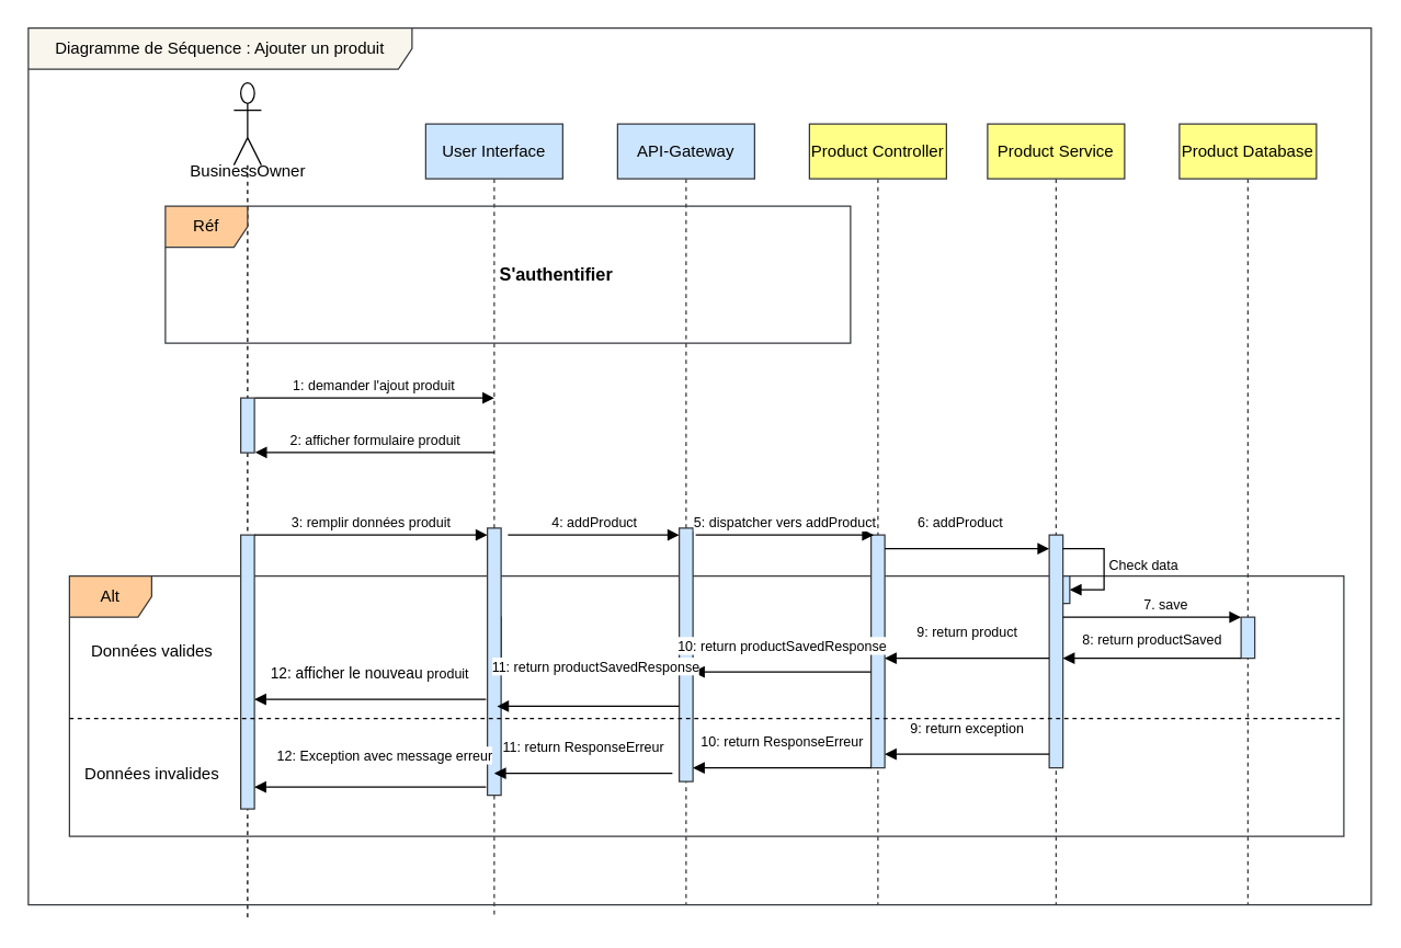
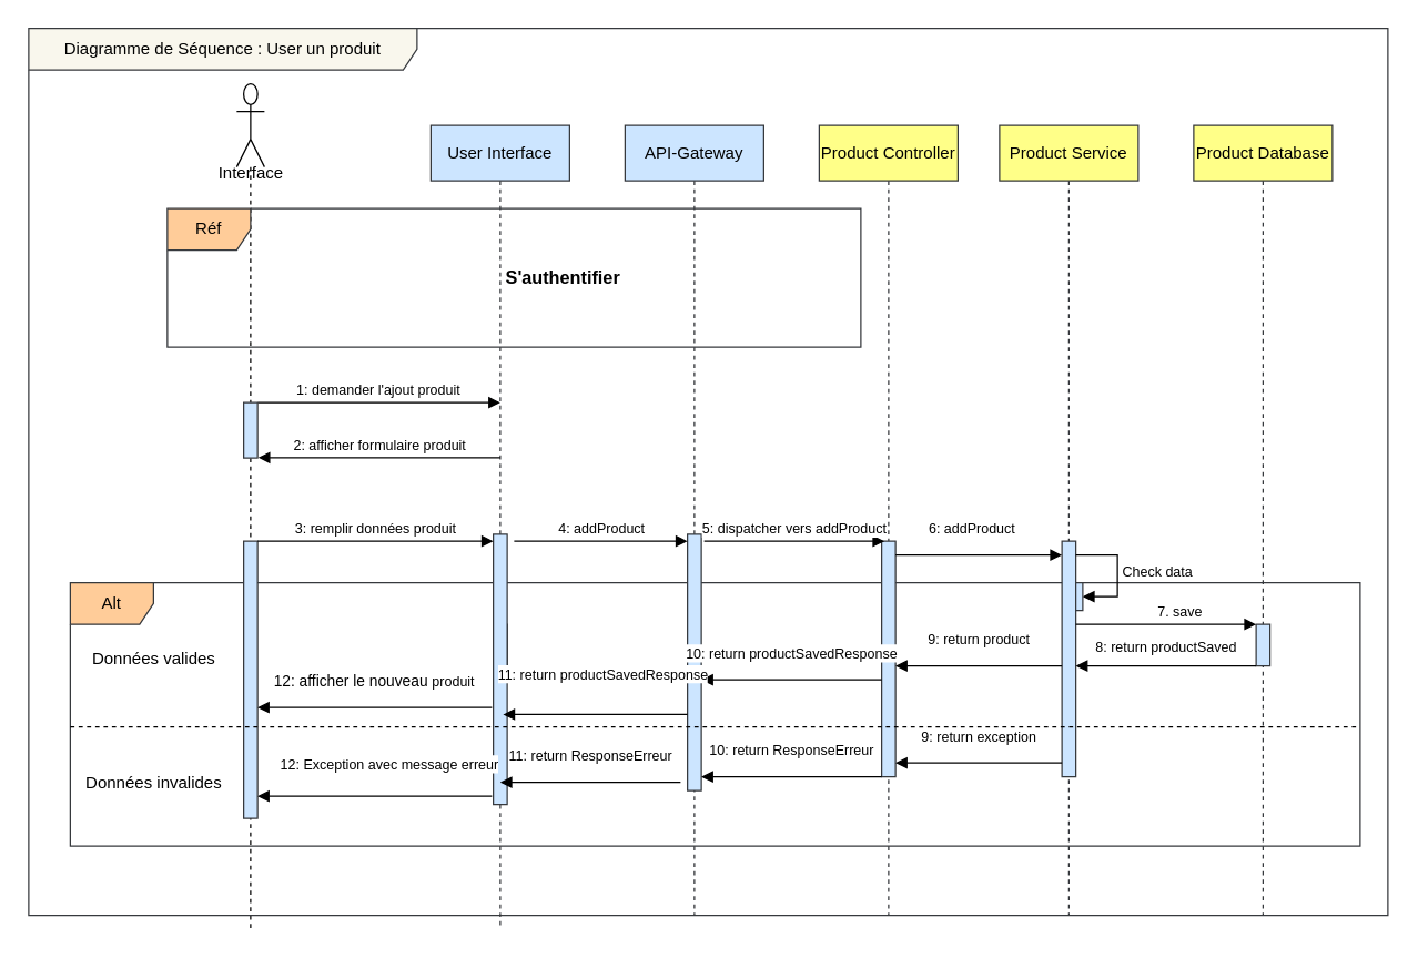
  <mxCell id="0" />
  <mxCell id="1" parent="0" />
  <mxCell id="2" value="Alt" style="shape=umlFrame;whiteSpace=wrap;html=1;pointerEvents=0;fillColor=#ffcc99;strokeColor=#36393d;" vertex="1" parent="1"><mxGeometry x="50" y="420" width="930" height="190" as="geometry" /></mxCell>
  <mxCell id="3" value="" style="shape=umlLifeline;perimeter=lifelinePerimeter;whiteSpace=wrap;html=1;container=1;dropTarget=0;collapsible=0;recursiveResize=0;outlineConnect=0;portConstraint=eastwest;newEdgeStyle={&quot;curved&quot;:0,&quot;rounded&quot;:0};participant=umlActor;size=60;" vertex="1" parent="1"><mxGeometry x="170" y="60" width="20" height="610" as="geometry" /></mxCell>
  <mxCell id="4" value="" style="html=1;points=[[0,0,0,0,5],[0,1,0,0,-5],[1,0,0,0,5],[1,1,0,0,-5]];perimeter=orthogonalPerimeter;outlineConnect=0;targetShapes=umlLifeline;portConstraint=eastwest;newEdgeStyle={&quot;curved&quot;:0,&quot;rounded&quot;:0};fillColor=#cce5ff;strokeColor=#36393d;" vertex="1" parent="3"><mxGeometry x="5" y="230" width="10" height="40" as="geometry" /></mxCell>
  <mxCell id="5" value="" style="html=1;points=[[0,0,0,0,5],[0,1,0,0,-5],[1,0,0,0,5],[1,1,0,0,-5]];perimeter=orthogonalPerimeter;outlineConnect=0;targetShapes=umlLifeline;portConstraint=eastwest;newEdgeStyle={&quot;curved&quot;:0,&quot;rounded&quot;:0};fillColor=#cce5ff;strokeColor=#36393d;" vertex="1" parent="3"><mxGeometry x="5" y="330" width="10" height="200" as="geometry" /></mxCell>
  <mxCell id="6" value="User Interface" style="shape=umlLifeline;perimeter=lifelinePerimeter;whiteSpace=wrap;html=1;container=1;dropTarget=0;collapsible=0;recursiveResize=0;outlineConnect=0;portConstraint=eastwest;newEdgeStyle={&quot;curved&quot;:0,&quot;rounded&quot;:0};fillColor=#cce5ff;strokeColor=#36393d;" vertex="1" parent="1"><mxGeometry x="310" y="90" width="100" height="580" as="geometry" /></mxCell>
  <mxCell id="7" value="" style="html=1;points=[[0,0,0,0,5],[0,1,0,0,-5],[1,0,0,0,5],[1,1,0,0,-5]];perimeter=orthogonalPerimeter;outlineConnect=0;targetShapes=umlLifeline;portConstraint=eastwest;newEdgeStyle={&quot;curved&quot;:0,&quot;rounded&quot;:0};" vertex="1" parent="6"><mxGeometry x="45" y="360" width="10" height="40" as="geometry" /></mxCell>
  <mxCell id="8" value="" style="html=1;points=[[0,0,0,0,5],[0,1,0,0,-5],[1,0,0,0,5],[1,1,0,0,-5]];perimeter=orthogonalPerimeter;outlineConnect=0;targetShapes=umlLifeline;portConstraint=eastwest;newEdgeStyle={&quot;curved&quot;:0,&quot;rounded&quot;:0};fillColor=#cce5ff;strokeColor=#36393d;" vertex="1" parent="6"><mxGeometry x="45" y="295" width="10" height="195" as="geometry" /></mxCell>
  <mxCell id="9" value="API-Gateway" style="shape=umlLifeline;perimeter=lifelinePerimeter;whiteSpace=wrap;html=1;container=1;dropTarget=0;collapsible=0;recursiveResize=0;outlineConnect=0;portConstraint=eastwest;newEdgeStyle={&quot;curved&quot;:0,&quot;rounded&quot;:0};fillColor=#cce5ff;strokeColor=#36393d;" vertex="1" parent="1"><mxGeometry x="450" y="90" width="100" height="570" as="geometry" /></mxCell>
  <mxCell id="10" value="" style="html=1;points=[[0,0,0,0,5],[0,1,0,0,-5],[1,0,0,0,5],[1,1,0,0,-5]];perimeter=orthogonalPerimeter;outlineConnect=0;targetShapes=umlLifeline;portConstraint=eastwest;newEdgeStyle={&quot;curved&quot;:0,&quot;rounded&quot;:0};fillColor=#cce5ff;strokeColor=#36393d;" vertex="1" parent="9"><mxGeometry x="45" y="295" width="10" height="185" as="geometry" /></mxCell>
  <mxCell id="11" value="Product Controller" style="shape=umlLifeline;perimeter=lifelinePerimeter;whiteSpace=wrap;html=1;container=1;dropTarget=0;collapsible=0;recursiveResize=0;outlineConnect=0;portConstraint=eastwest;newEdgeStyle={&quot;curved&quot;:0,&quot;rounded&quot;:0};fillColor=#ffff88;strokeColor=#36393d;" vertex="1" parent="1"><mxGeometry x="590" y="90" width="100" height="570" as="geometry" /></mxCell>
  <mxCell id="12" value="Product Service" style="shape=umlLifeline;perimeter=lifelinePerimeter;whiteSpace=wrap;html=1;container=1;dropTarget=0;collapsible=0;recursiveResize=0;outlineConnect=0;portConstraint=eastwest;newEdgeStyle={&quot;curved&quot;:0,&quot;rounded&quot;:0};fillColor=#ffff88;strokeColor=#36393d;" vertex="1" parent="1"><mxGeometry x="720" y="90" width="100" height="570" as="geometry" /></mxCell>
  <mxCell id="13" value="Product Database" style="shape=umlLifeline;perimeter=lifelinePerimeter;whiteSpace=wrap;html=1;container=1;dropTarget=0;collapsible=0;recursiveResize=0;outlineConnect=0;portConstraint=eastwest;newEdgeStyle={&quot;curved&quot;:0,&quot;rounded&quot;:0};fillColor=#ffff88;strokeColor=#36393d;" vertex="1" parent="1"><mxGeometry x="860" y="90" width="100" height="570" as="geometry" /></mxCell>
  <mxCell id="14" value="Réf" style="shape=umlFrame;whiteSpace=wrap;html=1;pointerEvents=0;fillColor=#ffcc99;strokeColor=#36393d;" vertex="1" parent="1"><mxGeometry x="120" y="150" width="500" height="100" as="geometry" /></mxCell>
  <mxCell id="15" value="&lt;b&gt;&lt;font style=&quot;font-size: 13px;&quot;&gt;S'authentifier&lt;/font&gt;&lt;/b&gt;" style="text;html=1;align=center;verticalAlign=middle;resizable=0;points=[];autosize=1;strokeColor=none;fillColor=none;" vertex="1" parent="1"><mxGeometry x="350" y="185" width="110" height="30" as="geometry" /></mxCell>
  <mxCell id="16" value="&lt;font style=&quot;font-size: 10px;&quot;&gt;1: demander l'ajout produit&lt;/font&gt;" style="html=1;verticalAlign=bottom;endArrow=block;curved=0;rounded=0;" edge="1" parent="1"><mxGeometry width="80" relative="1" as="geometry"><mxPoint x="185.31" y="290" as="sourcePoint" /><mxPoint x="360" y="290" as="targetPoint" /></mxGeometry></mxCell>
  <mxCell id="17" value="&lt;font style=&quot;font-size: 10px;&quot;&gt;2: afficher formulaire produit&lt;/font&gt;" style="html=1;verticalAlign=bottom;endArrow=block;curved=0;rounded=0;entryX=1;entryY=1;entryDx=0;entryDy=-5;entryPerimeter=0;" edge="1" parent="1"><mxGeometry width="80" relative="1" as="geometry"><mxPoint x="360" y="329.76" as="sourcePoint" /><mxPoint x="185.5" y="329.76" as="targetPoint" /></mxGeometry></mxCell>
  <mxCell id="18" value="&lt;font style=&quot;font-size: 10px;&quot;&gt;3: remplir données &lt;/font&gt;&lt;font style=&quot;font-size: 10px;&quot;&gt;produit&lt;/font&gt;" style="html=1;verticalAlign=bottom;endArrow=block;curved=0;rounded=0;entryX=0;entryY=0;entryDx=0;entryDy=5;entryPerimeter=0;" edge="1" parent="1" source="5" target="8"><mxGeometry width="80" relative="1" as="geometry"><mxPoint x="190" y="390" as="sourcePoint" /><mxPoint x="350" y="390" as="targetPoint" /></mxGeometry></mxCell>
  <mxCell id="19" value="&lt;font style=&quot;font-size: 10px;&quot;&gt;4: addProduct&lt;/font&gt;" style="html=1;verticalAlign=bottom;endArrow=block;curved=0;rounded=0;entryX=0;entryY=0;entryDx=0;entryDy=5;entryPerimeter=0;" edge="1" parent="1" target="10"><mxGeometry width="80" relative="1" as="geometry"><mxPoint x="370" y="390" as="sourcePoint" /><mxPoint x="490" y="390" as="targetPoint" /></mxGeometry></mxCell>
  <mxCell id="20" value="" style="html=1;points=[[0,0,0,0,5],[0,1,0,0,-5],[1,0,0,0,5],[1,1,0,0,-5]];perimeter=orthogonalPerimeter;outlineConnect=0;targetShapes=umlLifeline;portConstraint=eastwest;newEdgeStyle={&quot;curved&quot;:0,&quot;rounded&quot;:0};fillColor=#cce5ff;strokeColor=#36393d;" vertex="1" parent="1"><mxGeometry x="635" y="390" width="10" height="170" as="geometry" /></mxCell>
  <mxCell id="21" value="" style="html=1;points=[[0,0,0,0,5],[0,1,0,0,-5],[1,0,0,0,5],[1,1,0,0,-5]];perimeter=orthogonalPerimeter;outlineConnect=0;targetShapes=umlLifeline;portConstraint=eastwest;newEdgeStyle={&quot;curved&quot;:0,&quot;rounded&quot;:0};fillColor=#cce5ff;strokeColor=#36393d;" vertex="1" parent="1"><mxGeometry x="765" y="390" width="10" height="170" as="geometry" /></mxCell>
  <mxCell id="22" value="&lt;font style=&quot;font-size: 10px;&quot;&gt;5: dispatcher vers add&lt;/font&gt;&lt;font style=&quot;font-size: 10px;&quot;&gt;Product&lt;/font&gt;" style="html=1;verticalAlign=bottom;endArrow=block;curved=0;rounded=0;" edge="1" parent="1"><mxGeometry width="80" relative="1" as="geometry"><mxPoint x="507" y="390" as="sourcePoint" /><mxPoint x="637" y="390" as="targetPoint" /></mxGeometry></mxCell>
  <mxCell id="23" value="&lt;font style=&quot;font-size: 10px;&quot;&gt;6:&amp;nbsp;&lt;/font&gt;&lt;font style=&quot;font-size: 10px;&quot;&gt;add&lt;/font&gt;&lt;font style=&quot;font-size: 10px;&quot;&gt;Product&lt;/font&gt;" style="html=1;verticalAlign=bottom;endArrow=block;curved=0;rounded=0;" edge="1" parent="1" source="20" target="21"><mxGeometry x="-0.083" y="10" width="80" relative="1" as="geometry"><mxPoint x="650" y="400" as="sourcePoint" /><mxPoint x="720" y="400" as="targetPoint" /><Array as="points"><mxPoint x="690" y="400" /></Array><mxPoint as="offset" /></mxGeometry></mxCell>
  <mxCell id="24" value="" style="html=1;points=[[0,0,0,0,5],[0,1,0,0,-5],[1,0,0,0,5],[1,1,0,0,-5]];perimeter=orthogonalPerimeter;outlineConnect=0;targetShapes=umlLifeline;portConstraint=eastwest;newEdgeStyle={&quot;curved&quot;:0,&quot;rounded&quot;:0};fillColor=#cce5ff;strokeColor=#36393d;" vertex="1" parent="1"><mxGeometry x="905" y="450" width="10" height="30" as="geometry" /></mxCell>
  <mxCell id="25" value="&lt;font style=&quot;font-size: 10px;&quot;&gt;Check data&lt;/font&gt;" style="html=1;align=left;spacingLeft=2;endArrow=block;rounded=0;edgeStyle=orthogonalEdgeStyle;curved=0;rounded=0;" edge="1" parent="1"><mxGeometry x="-0.005" relative="1" as="geometry"><mxPoint x="775" y="400" as="sourcePoint" /><Array as="points"><mxPoint x="805" y="430" /></Array><mxPoint x="780" y="430" as="targetPoint" /><mxPoint as="offset" /></mxGeometry></mxCell>
  <mxCell id="26" value="" style="html=1;points=[[0,0,0,0,5],[0,1,0,0,-5],[1,0,0,0,5],[1,1,0,0,-5]];perimeter=orthogonalPerimeter;outlineConnect=0;targetShapes=umlLifeline;portConstraint=eastwest;newEdgeStyle={&quot;curved&quot;:0,&quot;rounded&quot;:0};fillColor=#cce5ff;strokeColor=#36393d;" vertex="1" parent="1"><mxGeometry x="775" y="420" width="5" height="20" as="geometry" /></mxCell>
  <mxCell id="27" value="&lt;font style=&quot;font-size: 10px;&quot;&gt;7. save&lt;/font&gt;" style="html=1;verticalAlign=bottom;endArrow=block;rounded=0;" edge="1" parent="1" target="24"><mxGeometry x="0.154" width="80" relative="1" as="geometry"><mxPoint x="775" y="450" as="sourcePoint" /><mxPoint x="900" y="450" as="targetPoint" /><mxPoint as="offset" /></mxGeometry></mxCell>
  <mxCell id="28" value="&lt;font style=&quot;font-size: 10px;&quot;&gt;8: return productSaved&lt;/font&gt;" style="html=1;verticalAlign=bottom;endArrow=block;rounded=0;" edge="1" parent="1" source="24" target="21"><mxGeometry y="-5" width="80" relative="1" as="geometry"><mxPoint x="845" y="510" as="sourcePoint" /><mxPoint x="800" y="580" as="targetPoint" /><Array as="points"><mxPoint x="870" y="480" /></Array><mxPoint as="offset" /></mxGeometry></mxCell>
  <mxCell id="29" value="&lt;font style=&quot;font-size: 10px;&quot;&gt;9: return product&lt;/font&gt;" style="html=1;verticalAlign=bottom;endArrow=block;rounded=0;" edge="1" parent="1" target="20"><mxGeometry y="-10" width="80" relative="1" as="geometry"><mxPoint x="765" y="480" as="sourcePoint" /><mxPoint x="660" y="480" as="targetPoint" /><mxPoint as="offset" /></mxGeometry></mxCell>
  <mxCell id="30" value="&lt;font style=&quot;font-size: 10px;&quot;&gt;10: return&amp;nbsp;&lt;/font&gt;&lt;font style=&quot;font-size: 10px;&quot;&gt;product&lt;/font&gt;&lt;font style=&quot;font-size: 10px;&quot;&gt;SavedResponse&lt;/font&gt;" style="html=1;verticalAlign=bottom;endArrow=block;rounded=0;" edge="1" parent="1"><mxGeometry y="-10" width="80" relative="1" as="geometry"><mxPoint x="635" y="490" as="sourcePoint" /><mxPoint x="505" y="490" as="targetPoint" /><mxPoint as="offset" /></mxGeometry></mxCell>
  <mxCell id="31" value="&lt;font style=&quot;font-size: 10px;&quot;&gt;11: return productSavedResponse&lt;/font&gt;" style="html=1;verticalAlign=bottom;endArrow=block;rounded=0;entryX=0.705;entryY=0.667;entryDx=0;entryDy=0;entryPerimeter=0;" edge="1" parent="1" source="10" target="8"><mxGeometry x="-0.077" y="-20" width="80" relative="1" as="geometry"><mxPoint x="500" y="500" as="sourcePoint" /><mxPoint x="370" y="500" as="targetPoint" /><mxPoint as="offset" /></mxGeometry></mxCell>
  <mxCell id="32" value="12: afficher le nouveau &lt;font style=&quot;font-size: 10px;&quot;&gt;produit&lt;/font&gt;" style="html=1;verticalAlign=bottom;endArrow=block;rounded=0;" edge="1" parent="1" target="5"><mxGeometry y="-10" width="80" relative="1" as="geometry"><mxPoint x="354" y="510" as="sourcePoint" /><mxPoint x="224" y="510" as="targetPoint" /><mxPoint as="offset" /></mxGeometry></mxCell>
  <mxCell id="33" value="Données valides" style="text;html=1;align=center;verticalAlign=middle;resizable=0;points=[];autosize=1;strokeColor=none;fillColor=none;" vertex="1" parent="1"><mxGeometry x="55" y="460" width="110" height="30" as="geometry" /></mxCell>
  <mxCell id="34" value="Données invalides" style="text;html=1;align=center;verticalAlign=middle;resizable=0;points=[];autosize=1;strokeColor=none;fillColor=none;" vertex="1" parent="1"><mxGeometry x="50" y="550" width="120" height="30" as="geometry" /></mxCell>
  <mxCell id="35" value="&lt;font style=&quot;font-size: 10px;&quot;&gt;9: return exception&lt;/font&gt;" style="html=1;verticalAlign=bottom;endArrow=block;rounded=0;" edge="1" parent="1"><mxGeometry y="-10" width="80" relative="1" as="geometry"><mxPoint x="765" y="550" as="sourcePoint" /><mxPoint x="645" y="550" as="targetPoint" /><mxPoint as="offset" /></mxGeometry></mxCell>
  <mxCell id="36" value="&lt;font style=&quot;font-size: 10px;&quot;&gt;10: return ResponseErreur&lt;/font&gt;" style="html=1;verticalAlign=bottom;endArrow=block;rounded=0;" edge="1" parent="1"><mxGeometry y="-10" width="80" relative="1" as="geometry"><mxPoint x="635" y="560" as="sourcePoint" /><mxPoint x="505" y="560" as="targetPoint" /><mxPoint as="offset" /></mxGeometry></mxCell>
  <mxCell id="37" value="&lt;font style=&quot;font-size: 10px;&quot;&gt;11: return ResponseErreur&lt;/font&gt;" style="html=1;verticalAlign=bottom;endArrow=block;rounded=0;" edge="1" parent="1"><mxGeometry y="-10" width="80" relative="1" as="geometry"><mxPoint x="490" y="564" as="sourcePoint" /><mxPoint x="360" y="564" as="targetPoint" /><mxPoint as="offset" /></mxGeometry></mxCell>
  <mxCell id="38" value="&lt;font style=&quot;font-size: 10px;&quot;&gt;12: Exception avec message erreur&lt;/font&gt;" style="html=1;verticalAlign=bottom;endArrow=block;rounded=0;" edge="1" parent="1" target="5"><mxGeometry x="-0.124" y="-14" width="80" relative="1" as="geometry"><mxPoint x="354" y="574" as="sourcePoint" /><mxPoint x="190" y="574" as="targetPoint" /><mxPoint as="offset" /></mxGeometry></mxCell>
  <mxCell id="39" value="" style="line;strokeWidth=1;fillColor=none;align=left;verticalAlign=middle;spacingTop=-1;spacingLeft=3;spacingRight=3;rotatable=0;labelPosition=right;points=[];portConstraint=eastwest;strokeColor=inherit;dashed=1;" vertex="1" parent="1"><mxGeometry x="50" y="520" width="930" height="8" as="geometry" /></mxCell>
- <mxCell id="40" value="Diagramme de Séquence : Ajouter un produit" style="shape=umlFrame;whiteSpace=wrap;html=1;pointerEvents=0;width=280;height=30;fillColor=#f9f7ed;strokeColor=#36393d;" vertex="1" parent="1"><mxGeometry x="20" y="20" width="980" height="640" as="geometry" /></mxCell>
- <mxCell id="41" value="BusinessOwner" style="text;html=1;align=center;verticalAlign=middle;resizable=0;points=[];autosize=1;strokeColor=none;fillColor=none;" vertex="1" parent="1"><mxGeometry x="125" y="110" width="110" height="30" as="geometry" /></mxCell>
+ <mxCell id="40" value="Diagramme de Séquence : User un produit" style="shape=umlFrame;whiteSpace=wrap;html=1;pointerEvents=0;width=280;height=30;fillColor=#f9f7ed;strokeColor=#36393d;" vertex="1" parent="1"><mxGeometry x="20" y="20" width="980" height="640" as="geometry" /></mxCell>
+ <mxCell id="41" value="Interface" style="text;html=1;align=center;verticalAlign=middle;resizable=0;points=[];autosize=1;strokeColor=none;fillColor=none;" vertex="1" parent="1"><mxGeometry x="125" y="110" width="110" height="30" as="geometry" /></mxCell>
